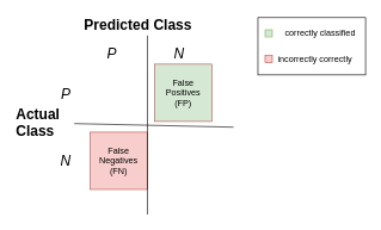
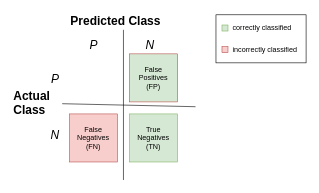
  <mxCell id="0" />
  <mxCell id="1" parent="0" />
  <mxCell id="2" value="" style="rounded=0;whiteSpace=wrap;html=1;fontFamily=Times New Roman;" vertex="1" parent="1"><mxGeometry x="359" y="24" width="150" height="80" as="geometry" /></mxCell>
- <mxCell id="3" value="&lt;span&gt;False Negatives&lt;/span&gt;&lt;br&gt;&lt;span&gt;(FN)&lt;/span&gt;" style="whiteSpace=wrap;html=1;aspect=fixed;fillColor=#f8cecc;strokeColor=#b85450;" vertex="1" parent="1"><mxGeometry x="125" y="184" width="80" height="80" as="geometry" /></mxCell>
+ <mxCell id="3" value="&lt;span&gt;False Negatives&lt;/span&gt;&lt;br&gt;&lt;span&gt;(FN)&lt;/span&gt;" style="whiteSpace=wrap;html=1;aspect=fixed;fillColor=#f8cecc;strokeColor=#b85450;" vertex="1" parent="1"><mxGeometry x="115" y="189" width="80" height="80" as="geometry" /></mxCell>
  <mxCell id="4" value="&lt;span&gt;False Positives&lt;/span&gt;&lt;br&gt;&lt;span&gt;(FP)&lt;/span&gt;" style="whiteSpace=wrap;html=1;aspect=fixed;fillColor=#d5e8d4;strokeColor=#b85450;" vertex="1" parent="1"><mxGeometry x="215" y="89" width="80" height="80" as="geometry" /></mxCell>
+ <mxCell id="5" value="True Negatives&lt;br&gt;(TN)&lt;br&gt;" style="whiteSpace=wrap;html=1;aspect=fixed;fillColor=#d5e8d4;strokeColor=#82b366;" vertex="1" parent="1"><mxGeometry x="215" y="189" width="80" height="80" as="geometry" /></mxCell>
  <mxCell id="6" value="&lt;font style=&quot;font-size: 20px&quot;&gt;Predicted Class&lt;/font&gt;&lt;br&gt;" style="text;html=1;resizable=0;points=[];autosize=1;align=left;verticalAlign=top;spacingTop=-4;fontStyle=1" vertex="1" parent="1"><mxGeometry x="115" y="20" width="160" height="20" as="geometry" /></mxCell>
  <mxCell id="7" value="&lt;font style=&quot;font-size: 20px&quot;&gt;Actual &lt;br&gt;Class&lt;/font&gt;&lt;br&gt;" style="text;html=1;resizable=0;points=[];autosize=1;align=left;verticalAlign=top;spacingTop=-4;fontStyle=1" vertex="1" parent="1"><mxGeometry x="20" y="144" width="80" height="40" as="geometry" /></mxCell>
  <mxCell id="8" value="&lt;font style=&quot;font-size: 20px&quot;&gt;&lt;i&gt;P&lt;/i&gt;&lt;/font&gt;" style="text;html=1;resizable=0;points=[];autosize=1;align=left;verticalAlign=top;spacingTop=-4;" vertex="1" parent="1"><mxGeometry x="83" y="116" width="30" height="20" as="geometry" /></mxCell>
  <mxCell id="9" value="&lt;font style=&quot;font-size: 20px&quot;&gt;&lt;i&gt;P&lt;/i&gt;&lt;/font&gt;" style="text;html=1;resizable=0;points=[];autosize=1;align=left;verticalAlign=top;spacingTop=-4;" vertex="1" parent="1"><mxGeometry x="147" y="59" width="30" height="20" as="geometry" /></mxCell>
  <mxCell id="10" value="&lt;font style=&quot;font-size: 20px&quot;&gt;&lt;i&gt;N&lt;/i&gt;&lt;/font&gt;" style="text;html=1;resizable=0;points=[];autosize=1;align=left;verticalAlign=top;spacingTop=-4;" vertex="1" parent="1"><mxGeometry x="240" y="59" width="30" height="20" as="geometry" /></mxCell>
  <mxCell id="11" value="&lt;font style=&quot;font-size: 20px&quot;&gt;&lt;i&gt;N&lt;/i&gt;&lt;/font&gt;" style="text;html=1;resizable=0;points=[];autosize=1;align=left;verticalAlign=top;spacingTop=-4;" vertex="1" parent="1"><mxGeometry x="82" y="209" width="30" height="20" as="geometry" /></mxCell>
  <mxCell id="12" value="" style="endArrow=none;html=1;" edge="1" parent="1"><mxGeometry width="50" height="50" relative="1" as="geometry"><mxPoint x="205" y="299" as="sourcePoint" /><mxPoint x="205" y="49" as="targetPoint" /></mxGeometry></mxCell>
  <mxCell id="13" value="" style="endArrow=none;html=1;entryX=1.038;entryY=0.7;entryDx=0;entryDy=0;entryPerimeter=0;" edge="1" parent="1" target="7"><mxGeometry width="50" height="50" relative="1" as="geometry"><mxPoint x="325" y="177" as="sourcePoint" /><mxPoint x="215" y="59" as="targetPoint" /></mxGeometry></mxCell>
  <mxCell id="14" value="" style="whiteSpace=wrap;html=1;aspect=fixed;fillColor=#f8cecc;strokeColor=#b85450;" vertex="1" parent="1"><mxGeometry x="369" y="77" width="10" height="10" as="geometry" /></mxCell>
  <mxCell id="15" value="" style="whiteSpace=wrap;html=1;aspect=fixed;fillColor=#d5e8d4;strokeColor=#82b366;" vertex="1" parent="1"><mxGeometry x="369" y="41" width="10" height="10" as="geometry" /></mxCell>
- <mxCell id="16" value="&lt;font face=&quot;Helvetica&quot;&gt;correctly classified&lt;/font&gt;" style="text;html=1;resizable=0;points=[];autosize=1;align=left;verticalAlign=top;spacingTop=-4;fontFamily=Times New Roman;" vertex="1" parent="1"><mxGeometry x="395" y="36" width="110" height="20" as="geometry" /></mxCell>
- <mxCell id="17" value="&lt;font face=&quot;Helvetica&quot;&gt;incorrectly correctly&lt;/font&gt;" style="text;html=1;resizable=0;points=[];autosize=1;align=left;verticalAlign=top;spacingTop=-4;fontFamily=Times New Roman;" vertex="1" parent="1"><mxGeometry x="385" y="72" width="120" height="20" as="geometry" /></mxCell>
+ <mxCell id="16" value="&lt;font face=&quot;Helvetica&quot;&gt;correctly classified&lt;/font&gt;" style="text;html=1;resizable=0;points=[];autosize=1;align=left;verticalAlign=top;spacingTop=-4;fontFamily=Times New Roman;" vertex="1" parent="1"><mxGeometry x="385" y="36" width="110" height="20" as="geometry" /></mxCell>
+ <mxCell id="17" value="&lt;font face=&quot;Helvetica&quot;&gt;incorrectly classified&lt;/font&gt;" style="text;html=1;resizable=0;points=[];autosize=1;align=left;verticalAlign=top;spacingTop=-4;fontFamily=Times New Roman;" vertex="1" parent="1"><mxGeometry x="385" y="72" width="120" height="20" as="geometry" /></mxCell>
